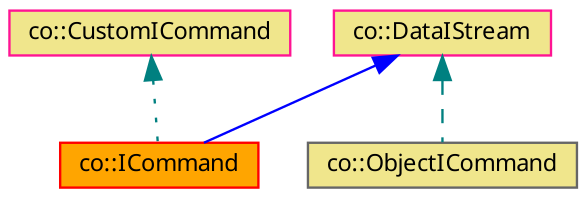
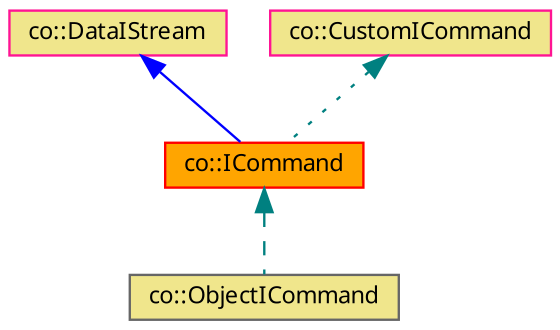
  digraph {
    node [color=deeppink fillcolor=khaki fontname=Sans fontsize=10 shape=record style=filled]
    edge [color=teal dir=back fontname=Sans fontsize=10 labelfontname=Sans labelfontsize=10]
    n1 [fontcolor=black height=0.2 label="co::DataIStream" width=0.4]
    n2 [color=red fillcolor=orange height=0.2 label="co::ICommand" width=0.4]
    n3 [color=gray40 height=0.2 label="co::ObjectICommand" width=0.4]
    n4 [height=0.2 label="co::CustomICommand" width=0.4]
    n1 -> n2 [color=blue style=solid]
-   n1 -> n3 [style=dashed]
+   n2 -> n3 [style=dashed]
    n4 -> n2 [style=dotted]
  }
